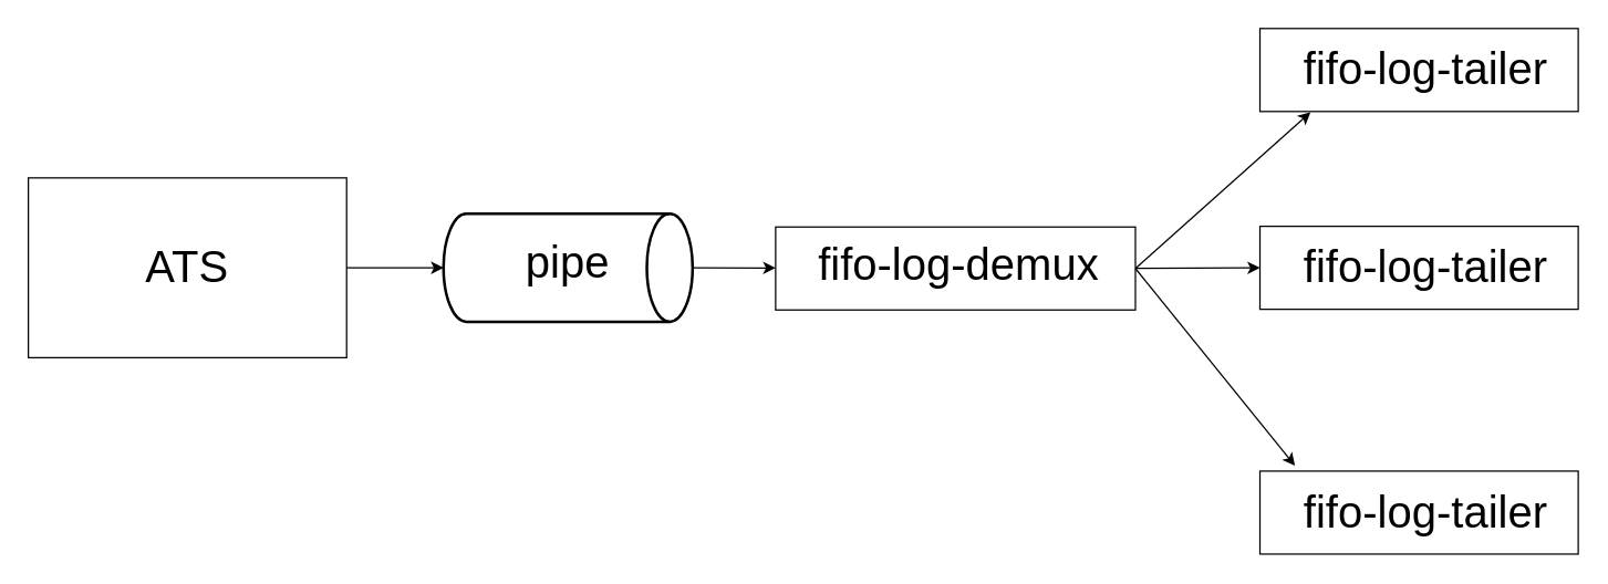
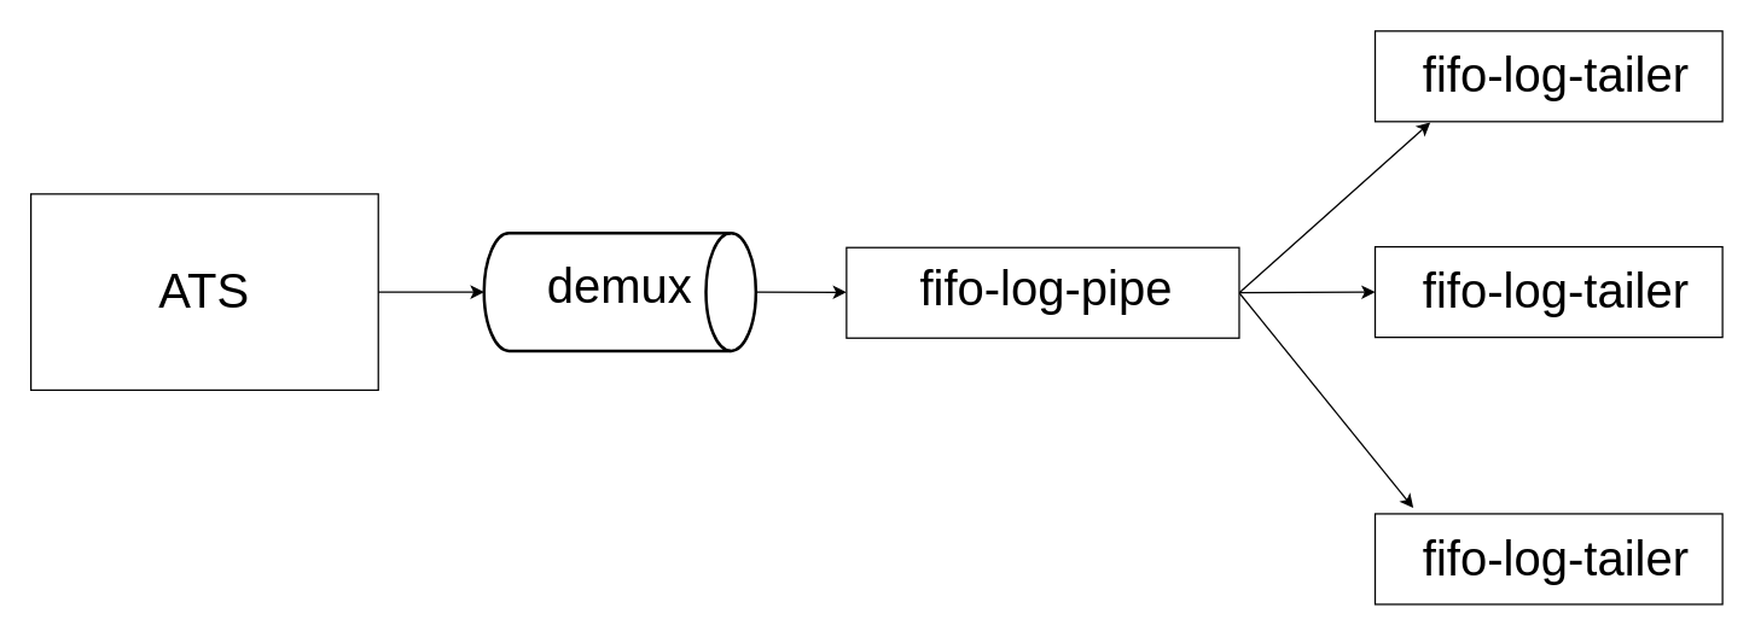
  <mxCell id="0" />
  <mxCell id="1" parent="0" />
  <mxCell id="2" value="" style="rounded=0;whiteSpace=wrap;html=1;" vertex="1" parent="1"><mxGeometry x="20" y="128" width="230" height="130" as="geometry" /></mxCell>
  <mxCell id="3" value="&lt;font style=&quot;font-size: 32px&quot;&gt;ATS&lt;/font&gt;" style="text;html=1;strokeColor=none;fillColor=none;align=center;verticalAlign=middle;whiteSpace=wrap;rounded=0;" vertex="1" parent="1"><mxGeometry x="60" y="183" width="150" height="20" as="geometry" /></mxCell>
  <mxCell id="4" value="" style="endArrow=classic;html=1;exitX=1;exitY=0.5;exitDx=0;exitDy=0;exitPerimeter=0;" edge="1" parent="1" source="19" target="22"><mxGeometry width="50" height="50" relative="1" as="geometry"><mxPoint x="20" y="340" as="sourcePoint" /><mxPoint x="70" y="290" as="targetPoint" /></mxGeometry></mxCell>
  <mxCell id="5" value="" style="group" vertex="1" connectable="0" parent="1"><mxGeometry x="910" y="340" width="230" height="60" as="geometry" /></mxCell>
  <mxCell id="6" value="" style="rounded=0;whiteSpace=wrap;html=1;" vertex="1" parent="5"><mxGeometry width="230" height="60" as="geometry" /></mxCell>
  <mxCell id="7" value="fifo-log-tailer" style="text;html=1;strokeColor=none;fillColor=none;align=center;verticalAlign=middle;whiteSpace=wrap;rounded=0;fontSize=32;" vertex="1" parent="5"><mxGeometry x="10" y="20" width="220" height="20" as="geometry" /></mxCell>
  <mxCell id="8" value="" style="group" vertex="1" connectable="0" parent="1"><mxGeometry x="910" y="163" width="230" height="60" as="geometry" /></mxCell>
  <mxCell id="9" value="" style="rounded=0;whiteSpace=wrap;html=1;" vertex="1" parent="8"><mxGeometry width="230" height="60" as="geometry" /></mxCell>
  <mxCell id="10" value="fifo-log-tailer" style="text;html=1;strokeColor=none;fillColor=none;align=center;verticalAlign=middle;whiteSpace=wrap;rounded=0;fontSize=32;" vertex="1" parent="8"><mxGeometry x="10" y="20" width="220" height="20" as="geometry" /></mxCell>
  <mxCell id="11" value="" style="group" vertex="1" connectable="0" parent="1"><mxGeometry x="910" y="20" width="230" height="60" as="geometry" /></mxCell>
  <mxCell id="12" value="" style="rounded=0;whiteSpace=wrap;html=1;" vertex="1" parent="11"><mxGeometry width="230" height="60" as="geometry" /></mxCell>
  <mxCell id="13" value="fifo-log-tailer" style="text;html=1;strokeColor=none;fillColor=none;align=center;verticalAlign=middle;whiteSpace=wrap;rounded=0;fontSize=32;" vertex="1" parent="11"><mxGeometry x="10" y="20" width="220" height="20" as="geometry" /></mxCell>
  <mxCell id="14" value="" style="endArrow=classic;html=1;fontSize=32;exitX=1;exitY=0.5;exitDx=0;exitDy=0;entryX=0.159;entryY=1.008;entryDx=0;entryDy=0;entryPerimeter=0;" edge="1" parent="1" source="22" target="12"><mxGeometry width="50" height="50" relative="1" as="geometry"><mxPoint x="20" y="470" as="sourcePoint" /><mxPoint x="70" y="420" as="targetPoint" /></mxGeometry></mxCell>
  <mxCell id="15" value="" style="endArrow=classic;html=1;fontSize=32;exitX=1;exitY=0.5;exitDx=0;exitDy=0;entryX=0;entryY=0.5;entryDx=0;entryDy=0;" edge="1" parent="1" source="22" target="9"><mxGeometry width="50" height="50" relative="1" as="geometry"><mxPoint x="20" y="470" as="sourcePoint" /><mxPoint x="70" y="420" as="targetPoint" /></mxGeometry></mxCell>
  <mxCell id="16" value="" style="endArrow=classic;html=1;fontSize=32;exitX=1;exitY=0.5;exitDx=0;exitDy=0;entryX=0.11;entryY=-0.066;entryDx=0;entryDy=0;entryPerimeter=0;" edge="1" parent="1" source="22" target="6"><mxGeometry width="50" height="50" relative="1" as="geometry"><mxPoint x="20" y="470" as="sourcePoint" /><mxPoint x="70" y="420" as="targetPoint" /></mxGeometry></mxCell>
  <mxCell id="17" value="" style="endArrow=classic;html=1;fontSize=32;exitX=1;exitY=0.5;exitDx=0;exitDy=0;" edge="1" parent="1" source="2" target="19"><mxGeometry width="50" height="50" relative="1" as="geometry"><mxPoint x="20" y="470" as="sourcePoint" /><mxPoint x="70" y="420" as="targetPoint" /></mxGeometry></mxCell>
  <mxCell id="18" value="" style="group" vertex="1" connectable="0" parent="1"><mxGeometry x="320" y="110" width="180" height="160" as="geometry" /></mxCell>
  <mxCell id="19" value="" style="strokeWidth=2;html=1;shape=mxgraph.flowchart.direct_data;whiteSpace=wrap;" vertex="1" parent="18"><mxGeometry y="44" width="180" height="78" as="geometry" /></mxCell>
- <mxCell id="20" value="&lt;font style=&quot;font-size: 32px&quot;&gt;pipe&lt;br&gt;&lt;/font&gt;" style="text;html=1;strokeColor=none;fillColor=none;align=center;verticalAlign=middle;whiteSpace=wrap;rounded=0;direction=south;" vertex="1" parent="18"><mxGeometry x="80" width="20" height="160" as="geometry" /></mxCell>
+ <mxCell id="20" value="&lt;font style=&quot;font-size: 32px&quot;&gt;demux&lt;br&gt;&lt;/font&gt;" style="text;html=1;strokeColor=none;fillColor=none;align=center;verticalAlign=middle;whiteSpace=wrap;rounded=0;direction=south;" vertex="1" parent="18"><mxGeometry x="80" width="20" height="160" as="geometry" /></mxCell>
  <mxCell id="21" value="" style="group" vertex="1" connectable="0" parent="1"><mxGeometry x="560" y="163.5" width="260" height="60" as="geometry" /></mxCell>
  <mxCell id="22" value="" style="rounded=0;whiteSpace=wrap;html=1;" vertex="1" parent="21"><mxGeometry width="260" height="60" as="geometry" /></mxCell>
- <mxCell id="23" value="&lt;font style=&quot;font-size: 32px&quot;&gt;fifo-log-demux&lt;/font&gt;" style="text;html=1;strokeColor=none;fillColor=none;align=center;verticalAlign=middle;whiteSpace=wrap;rounded=0;" vertex="1" parent="21"><mxGeometry x="30" y="17" width="205" height="20" as="geometry" /></mxCell>
+ <mxCell id="23" value="&lt;font style=&quot;font-size: 32px&quot;&gt;fifo-log-pipe&lt;/font&gt;" style="text;html=1;strokeColor=none;fillColor=none;align=center;verticalAlign=middle;whiteSpace=wrap;rounded=0;" vertex="1" parent="21"><mxGeometry x="30" y="17" width="205" height="20" as="geometry" /></mxCell>
